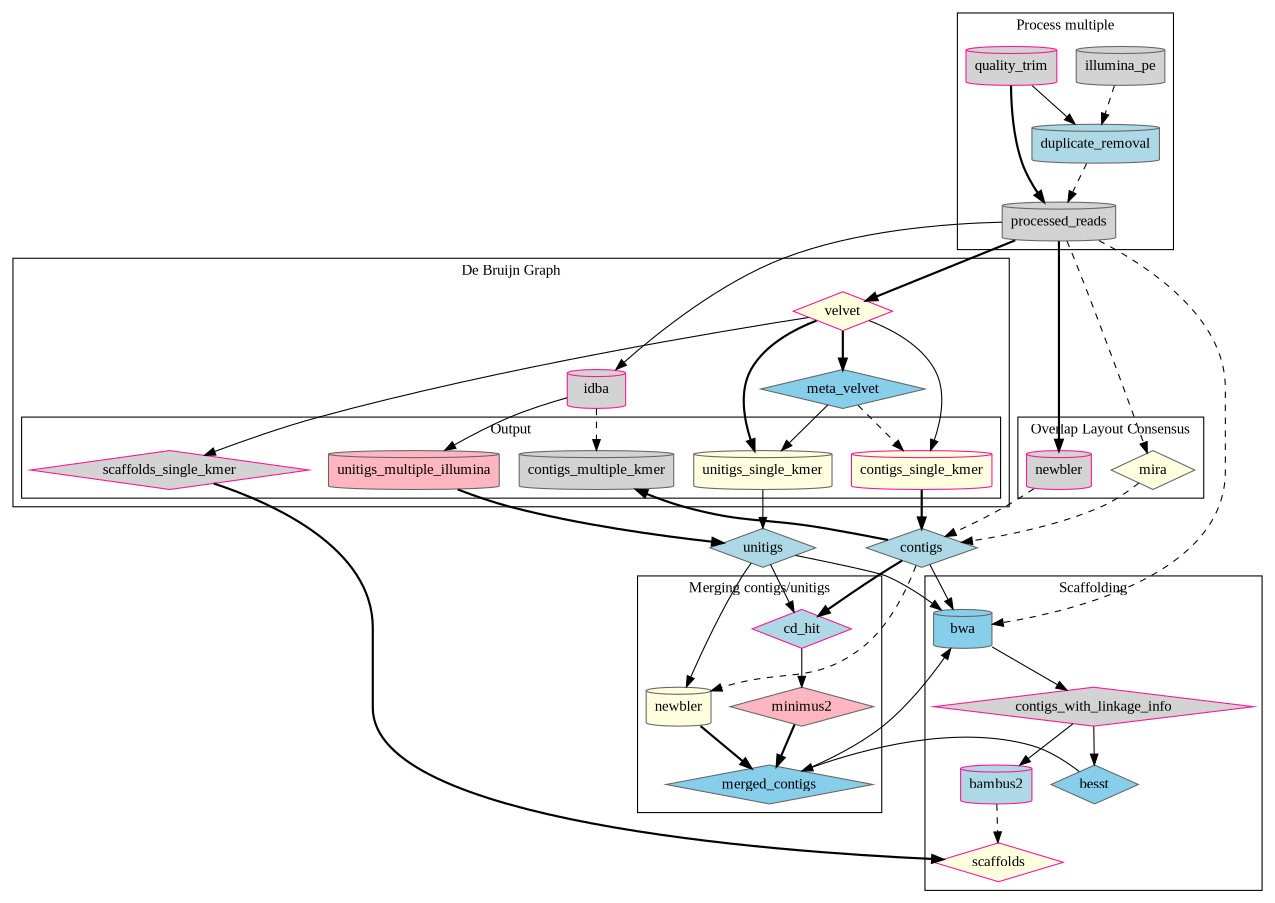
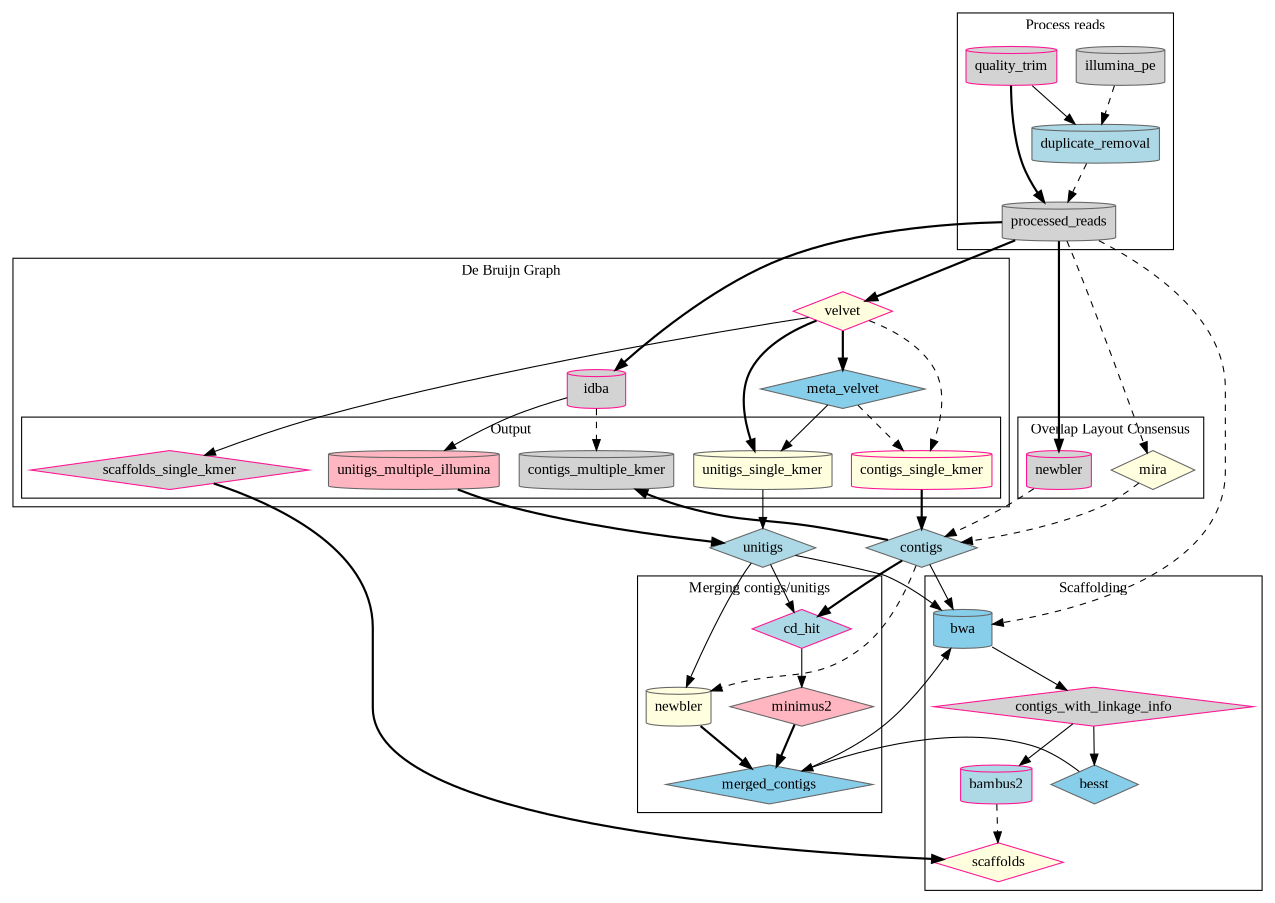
  digraph {
    fontname="Liberation Serif"
    rankdir=TB
    node [color=gray40 fillcolor=lightgrey fontname="Liberation Serif" shape=cylinder style=filled]
    edge [fontname="Liberation Serif" style=solid]
    illumina_pe
    duplicate_removal [fillcolor=lightblue]
    quality_trim [color=deeppink]
    processed_reads
    unitigs_single_kmer [fillcolor=lightyellow]
    n6 [fillcolor=lightpink label=unitigs_multiple_illumina]
    contigs_multiple_kmer
    contigs_single_kmer [color=deeppink fillcolor=lightyellow]
    scaffolds_single_kmer [color=deeppink shape=diamond]
    idba [color=deeppink]
    velvet [color=deeppink fillcolor=lightyellow shape=diamond]
    meta_velvet [fillcolor=skyblue shape=diamond]
    newbler [color=deeppink]
    mira [fillcolor=lightyellow shape=diamond]
    n15 [fillcolor=lightyellow label=newbler]
    cd_hit [color=deeppink fillcolor=lightblue shape=diamond]
    minimus2 [fillcolor=lightpink shape=diamond]
    merged_contigs [fillcolor=skyblue shape=diamond]
    bwa [fillcolor=skyblue]
    contigs_with_linkage_info [color=deeppink shape=diamond]
    bambus2 [color=deeppink fillcolor=lightblue]
    besst [fillcolor=skyblue shape=diamond]
    scaffolds [color=deeppink fillcolor=lightyellow shape=diamond]
    unitigs [fillcolor=lightblue shape=diamond]
    contigs [fillcolor=lightblue shape=diamond]
    subgraph cluster_1 {
-     label="Process multiple"
+     label="Process reads"
      illumina_pe
      duplicate_removal
      quality_trim
      processed_reads
    }
    subgraph cluster_2 {
      label="Input reads"
    }
    subgraph cluster_3 {
      label="De Bruijn Graph"
      idba
      velvet
      meta_velvet
      subgraph cluster_4 {
        label=Output
        unitigs_single_kmer
        n6
        contigs_multiple_kmer
        contigs_single_kmer
        scaffolds_single_kmer
      }
    }
    subgraph cluster_5 {
      label="Overlap Layout Consensus"
      newbler
      mira
    }
    subgraph cluster_6 {
      label="Merging contigs/unitigs"
      n15
      cd_hit
      minimus2
      merged_contigs
    }
    subgraph cluster_7 {
      label=Scaffolding
      bwa
      contigs_with_linkage_info
      bambus2
      besst
      scaffolds
    }
    illumina_pe -> duplicate_removal [style=dashed]
    duplicate_removal -> processed_reads [style=dashed]
    quality_trim -> duplicate_removal
    quality_trim -> processed_reads [style=bold]
-   processed_reads -> idba
+   processed_reads -> idba [style=bold]
    processed_reads -> velvet [style=bold]
    processed_reads -> newbler [style=bold]
    processed_reads -> mira [style=dashed]
    processed_reads -> bwa [style=dashed]
    unitigs_single_kmer -> unitigs
    n6 -> unitigs [style=bold]
    contigs_single_kmer -> contigs [style=bold]
    scaffolds_single_kmer -> scaffolds [style=bold]
    idba -> n6
    idba -> contigs_multiple_kmer [style=dashed]
    velvet -> unitigs_single_kmer [style=bold]
-   velvet -> contigs_single_kmer
+   velvet -> contigs_single_kmer [style=dashed]
    velvet -> scaffolds_single_kmer
    velvet -> meta_velvet [style=bold]
    meta_velvet -> unitigs_single_kmer
    meta_velvet -> contigs_single_kmer [style=dashed]
    newbler -> contigs [style=dashed]
    mira -> contigs [style=dashed]
    n15 -> merged_contigs [style=bold]
    cd_hit -> minimus2
    minimus2 -> merged_contigs [style=bold]
    merged_contigs -> bwa
    bwa -> contigs_with_linkage_info
    contigs_with_linkage_info -> bambus2
    contigs_with_linkage_info -> besst
    bambus2 -> scaffolds [style=dashed]
    besst -> merged_contigs
    unitigs -> n15
    unitigs -> cd_hit
    unitigs -> bwa
    contigs -> contigs_multiple_kmer [style=bold]
    contigs -> n15 [style=dashed]
    contigs -> cd_hit [style=bold]
    contigs -> bwa
  }
